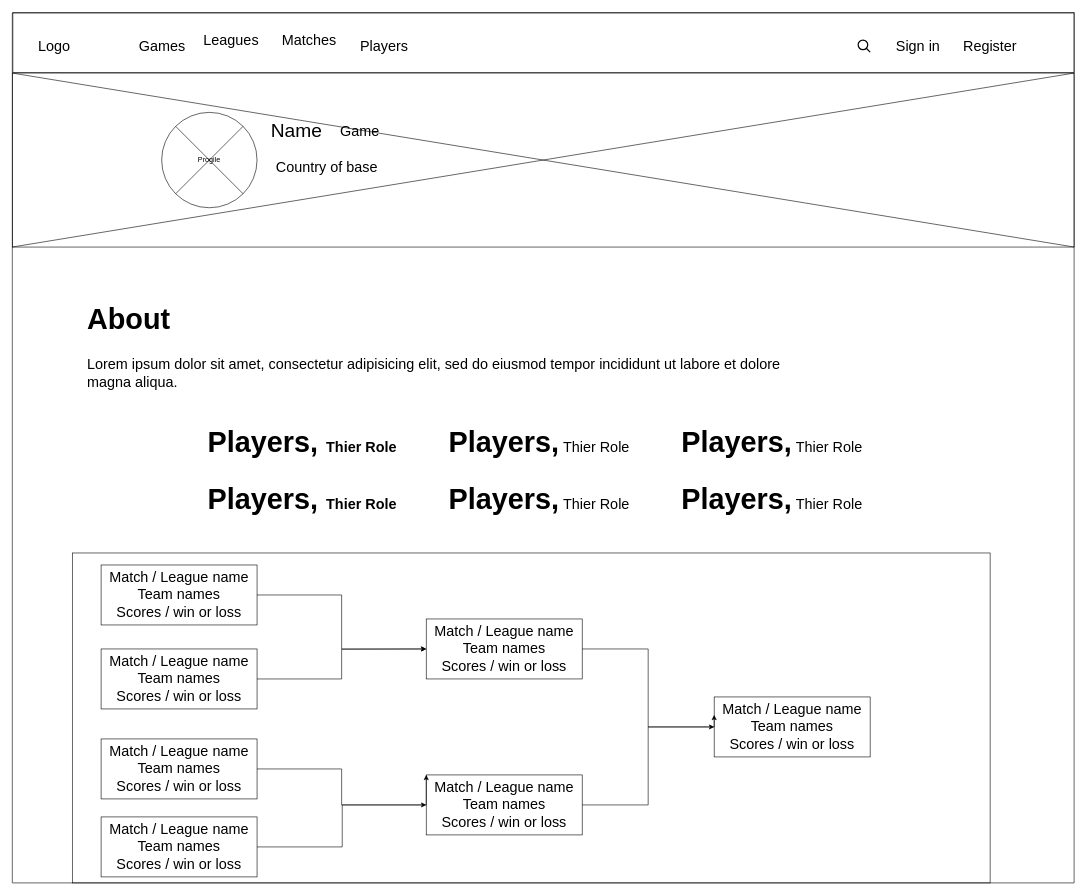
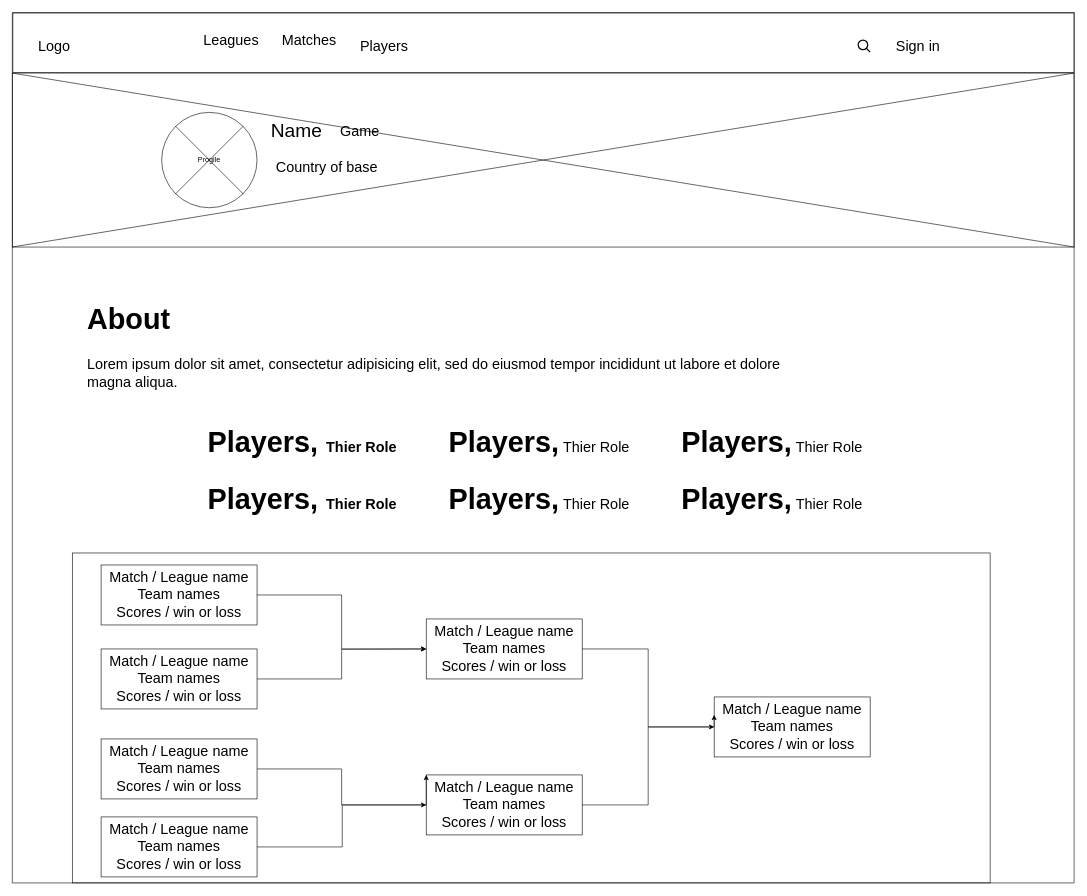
  <mxCell id="0" />
  <mxCell id="1" parent="0" />
  <mxCell id="2" value="" style="swimlane;startSize=0;" vertex="1" parent="1"><mxGeometry x="20" y="21" width="1770" height="1450" as="geometry"><mxRectangle x="80" width="50" height="40" as="alternateBounds" /></mxGeometry></mxCell>
  <mxCell id="3" value="" style="rounded=0;whiteSpace=wrap;html=1;labelBackgroundColor=none;fontSize=24;strokeColor=#000000;fillColor=none;" vertex="1" parent="2"><mxGeometry x="100" y="900" width="1530" height="550" as="geometry" /></mxCell>
  <mxCell id="4" value="" style="rounded=0;whiteSpace=wrap;html=1;fillColor=none;" vertex="1" parent="2"><mxGeometry y="100" width="1770" height="290" as="geometry" /></mxCell>
  <mxCell id="5" value="Logo" style="text;html=1;strokeColor=none;fillColor=none;align=center;verticalAlign=middle;whiteSpace=wrap;rounded=0;labelBackgroundColor=none;fontSize=24;" vertex="1" parent="2"><mxGeometry x="40" y="40" width="60" height="30" as="geometry" /></mxCell>
- <mxCell id="6" value="Games" style="text;html=1;strokeColor=none;fillColor=none;align=center;verticalAlign=middle;whiteSpace=wrap;rounded=0;labelBackgroundColor=none;fontSize=24;" vertex="1" parent="2"><mxGeometry x="200" y="40" width="100" height="30" as="geometry" /></mxCell>
  <mxCell id="7" value="Matches" style="text;html=1;strokeColor=none;fillColor=none;align=center;verticalAlign=middle;whiteSpace=wrap;rounded=0;labelBackgroundColor=none;fontSize=24;" vertex="1" parent="2"><mxGeometry x="445" y="30" width="100" height="30" as="geometry" /></mxCell>
  <mxCell id="8" value="Players" style="text;html=1;strokeColor=none;fillColor=none;align=center;verticalAlign=middle;whiteSpace=wrap;rounded=0;labelBackgroundColor=none;fontSize=24;" vertex="1" parent="2"><mxGeometry x="570" y="40" width="100" height="30" as="geometry" /></mxCell>
  <mxCell id="9" value="Sign in" style="text;html=1;strokeColor=none;fillColor=none;align=center;verticalAlign=middle;whiteSpace=wrap;rounded=0;labelBackgroundColor=none;fontSize=24;" vertex="1" parent="2"><mxGeometry x="1460" y="40" width="100" height="30" as="geometry" /></mxCell>
- <mxCell id="10" value="Register" style="text;html=1;strokeColor=none;fillColor=none;align=center;verticalAlign=middle;whiteSpace=wrap;rounded=0;labelBackgroundColor=none;fontSize=24;" vertex="1" parent="2"><mxGeometry x="1580" y="40" width="100" height="30" as="geometry" /></mxCell>
  <mxCell id="11" value="" style="html=1;verticalLabelPosition=bottom;align=center;labelBackgroundColor=#000000;verticalAlign=top;strokeWidth=2;strokeColor=#000000;shadow=0;dashed=0;shape=mxgraph.ios7.icons.looking_glass;fontSize=24;fillColor=default;" vertex="1" parent="2"><mxGeometry x="1410" y="45" width="20" height="20" as="geometry" /></mxCell>
  <mxCell id="12" value="Progile" style="ellipse;whiteSpace=wrap;html=1;aspect=fixed;fillColor=none;" vertex="1" parent="2"><mxGeometry x="249" y="165.5" width="159" height="159" as="geometry" /></mxCell>
  <mxCell id="13" value="" style="endArrow=none;html=1;rounded=0;exitX=0;exitY=1;exitDx=0;exitDy=0;entryX=1;entryY=0;entryDx=0;entryDy=0;" edge="1" parent="2" source="12" target="12"><mxGeometry width="50" height="50" relative="1" as="geometry"><mxPoint x="299" y="230" as="sourcePoint" /><mxPoint x="349" y="180" as="targetPoint" /></mxGeometry></mxCell>
  <mxCell id="14" value="" style="endArrow=none;html=1;rounded=0;exitX=1;exitY=1;exitDx=0;exitDy=0;entryX=0;entryY=0;entryDx=0;entryDy=0;" edge="1" parent="2" source="12" target="12"><mxGeometry width="50" height="50" relative="1" as="geometry"><mxPoint x="282.285" y="311.215" as="sourcePoint" /><mxPoint x="394.715" y="198.785" as="targetPoint" /></mxGeometry></mxCell>
  <mxCell id="15" value="" style="endArrow=none;html=1;rounded=0;entryX=1;entryY=0;entryDx=0;entryDy=0;exitX=0;exitY=1;exitDx=0;exitDy=0;" edge="1" parent="2" source="4" target="4"><mxGeometry width="50" height="50" relative="1" as="geometry"><mxPoint x="39" y="410" as="sourcePoint" /><mxPoint x="89" y="360" as="targetPoint" /></mxGeometry></mxCell>
  <mxCell id="16" value="" style="endArrow=none;html=1;rounded=0;entryX=1;entryY=1;entryDx=0;entryDy=0;exitX=0;exitY=0;exitDx=0;exitDy=0;startArrow=none;" edge="1" parent="2" source="4" target="4"><mxGeometry width="50" height="50" relative="1" as="geometry"><mxPoint x="-11" y="110" as="sourcePoint" /><mxPoint x="1770" y="110" as="targetPoint" /></mxGeometry></mxCell>
  <mxCell id="17" value="&lt;font style=&quot;font-size: 32px&quot;&gt;Name&lt;/font&gt;" style="text;html=1;strokeColor=none;fillColor=none;align=center;verticalAlign=middle;whiteSpace=wrap;rounded=0;" vertex="1" parent="2"><mxGeometry x="389" y="171" width="170" height="50" as="geometry" /></mxCell>
  <mxCell id="18" value="&lt;font style=&quot;font-size: 24px&quot;&gt;Game&lt;/font&gt;" style="text;html=1;strokeColor=none;fillColor=none;align=center;verticalAlign=middle;whiteSpace=wrap;rounded=0;" vertex="1" parent="2"><mxGeometry x="519" y="170.5" width="121" height="55.5" as="geometry" /></mxCell>
  <mxCell id="19" value="&lt;span style=&quot;font-size: 24px&quot;&gt;Country of base&lt;/span&gt;" style="text;html=1;strokeColor=none;fillColor=none;align=center;verticalAlign=middle;whiteSpace=wrap;rounded=0;" vertex="1" parent="2"><mxGeometry x="429" y="230" width="191" height="55.5" as="geometry" /></mxCell>
  <mxCell id="20" value="&lt;h1&gt;About&lt;/h1&gt;&lt;p&gt;Lorem ipsum dolor sit amet, consectetur adipisicing elit, sed do eiusmod tempor incididunt ut labore et dolore magna aliqua.&lt;/p&gt;" style="text;html=1;strokeColor=none;fillColor=none;spacing=5;spacingTop=-20;whiteSpace=wrap;overflow=hidden;rounded=0;fontSize=24;" vertex="1" parent="2"><mxGeometry x="120" y="460" width="1210" height="210" as="geometry" /></mxCell>
  <mxCell id="21" value="&lt;h1&gt;Players, &lt;font style=&quot;font-size: 24px&quot;&gt;Thier Role&amp;nbsp; &amp;nbsp; &amp;nbsp; &amp;nbsp; &amp;nbsp; &amp;nbsp; &amp;nbsp;&lt;/font&gt;Players,&lt;span style=&quot;font-size: 24px ; font-weight: normal&quot;&gt;&amp;nbsp;&lt;/span&gt;&lt;font style=&quot;font-weight: normal ; font-size: 24px&quot;&gt;Thier Role&amp;nbsp; &amp;nbsp; &amp;nbsp; &amp;nbsp; &amp;nbsp; &amp;nbsp; &amp;nbsp;&lt;/font&gt;Players,&lt;span style=&quot;font-size: 24px ; font-weight: normal&quot;&gt;&amp;nbsp;&lt;/span&gt;&lt;font style=&quot;font-weight: normal ; font-size: 24px&quot;&gt;Thier Role&amp;nbsp;&lt;/font&gt;&lt;/h1&gt;" style="text;html=1;strokeColor=none;fillColor=none;spacing=5;spacingTop=-20;whiteSpace=wrap;overflow=hidden;rounded=0;fontSize=24;align=center;" vertex="1" parent="2"><mxGeometry x="120" y="665" width="1510" height="85" as="geometry" /></mxCell>
  <mxCell id="22" value="&lt;h1&gt;Players, &lt;font style=&quot;font-size: 24px&quot;&gt;Thier Role&amp;nbsp; &amp;nbsp; &amp;nbsp; &amp;nbsp; &amp;nbsp; &amp;nbsp; &amp;nbsp;&lt;/font&gt;Players,&lt;span style=&quot;font-size: 24px ; font-weight: normal&quot;&gt;&amp;nbsp;&lt;/span&gt;&lt;font style=&quot;font-weight: normal ; font-size: 24px&quot;&gt;Thier Role&amp;nbsp; &amp;nbsp; &amp;nbsp; &amp;nbsp; &amp;nbsp; &amp;nbsp; &amp;nbsp;&lt;/font&gt;Players,&lt;span style=&quot;font-size: 24px ; font-weight: normal&quot;&gt;&amp;nbsp;&lt;/span&gt;&lt;font style=&quot;font-weight: normal ; font-size: 24px&quot;&gt;Thier Role&amp;nbsp;&lt;/font&gt;&lt;/h1&gt;" style="text;html=1;strokeColor=none;fillColor=none;spacing=5;spacingTop=-20;whiteSpace=wrap;overflow=hidden;rounded=0;fontSize=24;align=center;" vertex="1" parent="2"><mxGeometry x="120" y="760" width="1510" height="85" as="geometry" /></mxCell>
  <mxCell id="23" value="" style="rounded=0;whiteSpace=wrap;html=1;fillColor=none;" vertex="1" parent="2"><mxGeometry x="1" y="-1" width="1769" height="100" as="geometry" /></mxCell>
  <mxCell id="24" style="edgeStyle=orthogonalEdgeStyle;rounded=0;orthogonalLoop=1;jettySize=auto;html=1;fontSize=24;" edge="1" parent="2" source="25" target="28"><mxGeometry relative="1" as="geometry" /></mxCell>
  <mxCell id="25" value="Match / League name&lt;br&gt;Team names&lt;br&gt;Scores / win or loss" style="rounded=0;whiteSpace=wrap;html=1;fontSize=24;fillColor=none;" vertex="1" parent="2"><mxGeometry x="148" y="920" width="260" height="100" as="geometry" /></mxCell>
  <mxCell id="26" value="Match / League name&lt;br&gt;Team names&lt;br&gt;Scores / win or loss" style="rounded=0;whiteSpace=wrap;html=1;fontSize=24;fillColor=none;" vertex="1" parent="2"><mxGeometry x="148" y="1060" width="260" height="100" as="geometry" /></mxCell>
  <mxCell id="27" value="Match / League name&lt;br&gt;Team names&lt;br&gt;Scores / win or loss" style="rounded=0;whiteSpace=wrap;html=1;fontSize=24;fillColor=none;" vertex="1" parent="2"><mxGeometry x="148" y="1340" width="260" height="100" as="geometry" /></mxCell>
  <mxCell id="28" value="Match / League name&lt;br&gt;Team names&lt;br&gt;Scores / win or loss" style="rounded=0;whiteSpace=wrap;html=1;fontSize=24;fillColor=none;" vertex="1" parent="2"><mxGeometry x="690" y="1010" width="260" height="100" as="geometry" /></mxCell>
  <mxCell id="29" style="edgeStyle=orthogonalEdgeStyle;rounded=0;orthogonalLoop=1;jettySize=auto;html=1;entryX=0;entryY=0.5;entryDx=0;entryDy=0;fontSize=24;" edge="1" parent="2" source="30" target="33"><mxGeometry relative="1" as="geometry" /></mxCell>
  <mxCell id="30" value="Match / League name&lt;br&gt;Team names&lt;br&gt;Scores / win or loss" style="rounded=0;whiteSpace=wrap;html=1;fontSize=24;fillColor=none;" vertex="1" parent="2"><mxGeometry x="690" y="1270" width="260" height="100" as="geometry" /></mxCell>
  <mxCell id="31" style="edgeStyle=orthogonalEdgeStyle;rounded=0;orthogonalLoop=1;jettySize=auto;html=1;fontSize=24;" edge="1" parent="2" source="32" target="30"><mxGeometry relative="1" as="geometry" /></mxCell>
  <mxCell id="32" value="Match / League name&lt;br&gt;Team names&lt;br&gt;Scores / win or loss" style="rounded=0;whiteSpace=wrap;html=1;fontSize=24;fillColor=none;" vertex="1" parent="2"><mxGeometry x="148" y="1210" width="260" height="100" as="geometry" /></mxCell>
  <mxCell id="33" value="Match / League name&lt;br&gt;Team names&lt;br&gt;Scores / win or loss" style="rounded=0;whiteSpace=wrap;html=1;fontSize=24;fillColor=none;" vertex="1" parent="2"><mxGeometry x="1170" y="1140" width="260" height="100" as="geometry" /></mxCell>
  <mxCell id="34" value="Leagues" style="text;html=1;strokeColor=none;fillColor=none;align=center;verticalAlign=middle;whiteSpace=wrap;rounded=0;labelBackgroundColor=none;fontSize=24;" vertex="1" parent="1"><mxGeometry x="335" y="51" width="100" height="30" as="geometry" /></mxCell>
  <mxCell id="35" style="edgeStyle=orthogonalEdgeStyle;rounded=0;orthogonalLoop=1;jettySize=auto;html=1;fontSize=24;" edge="1" parent="1" source="26"><mxGeometry relative="1" as="geometry"><mxPoint x="710" y="1081" as="targetPoint" /></mxGeometry></mxCell>
  <mxCell id="36" style="edgeStyle=orthogonalEdgeStyle;rounded=0;orthogonalLoop=1;jettySize=auto;html=1;fontSize=24;" edge="1" parent="1" source="27"><mxGeometry relative="1" as="geometry"><mxPoint x="710" y="1291" as="targetPoint" /><Array as="points"><mxPoint x="570" y="1411" /><mxPoint x="570" y="1341" /><mxPoint x="710" y="1341" /></Array></mxGeometry></mxCell>
  <mxCell id="37" style="edgeStyle=orthogonalEdgeStyle;rounded=0;orthogonalLoop=1;jettySize=auto;html=1;fontSize=24;" edge="1" parent="1" source="28"><mxGeometry relative="1" as="geometry"><mxPoint x="1190" y="1191" as="targetPoint" /><Array as="points"><mxPoint x="1080" y="1081" /><mxPoint x="1080" y="1211" /><mxPoint x="1190" y="1211" /></Array></mxGeometry></mxCell>
